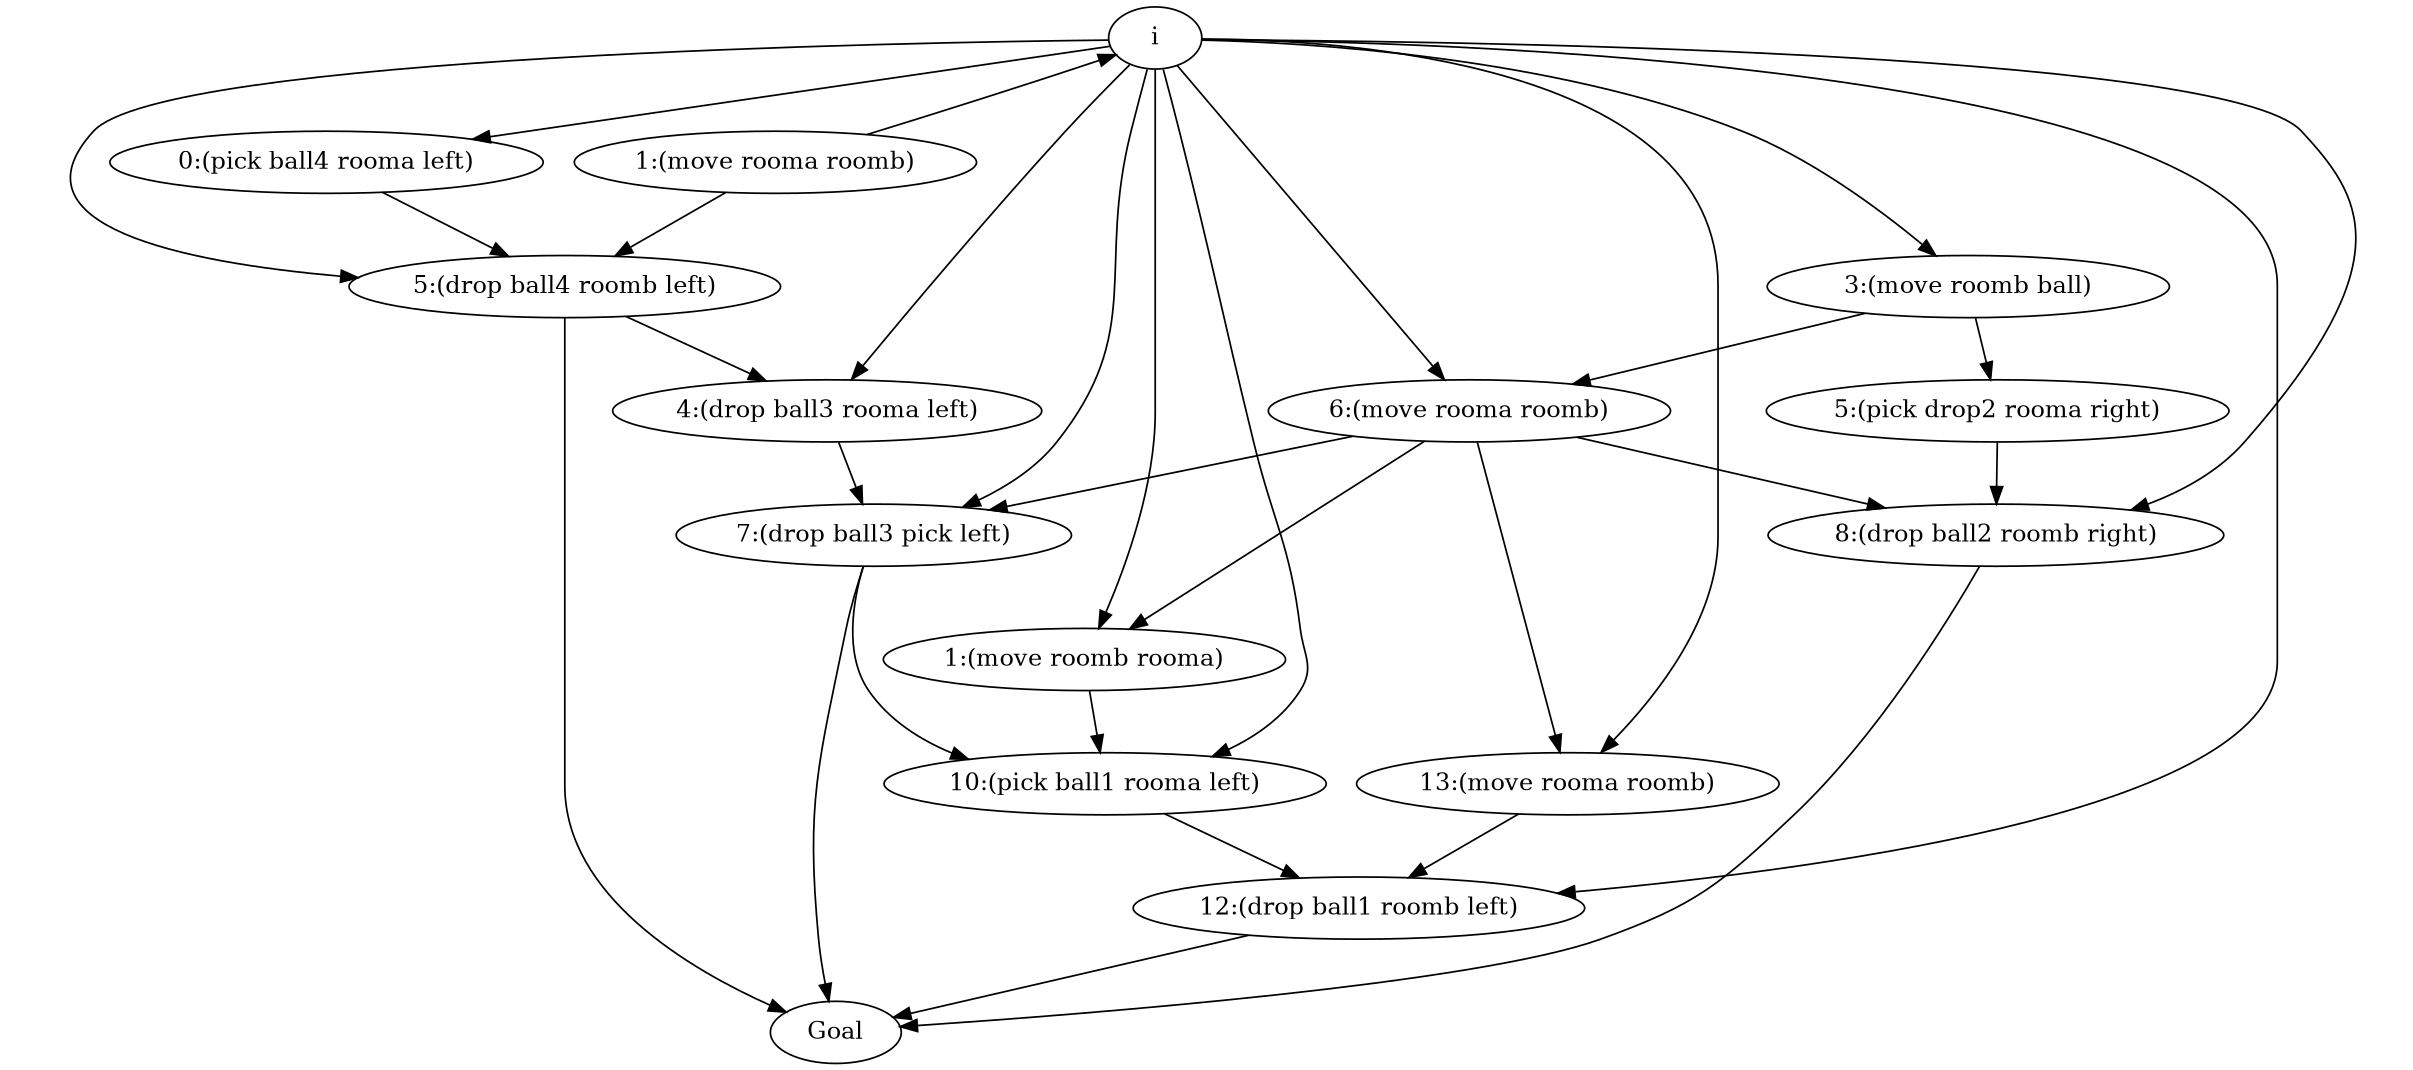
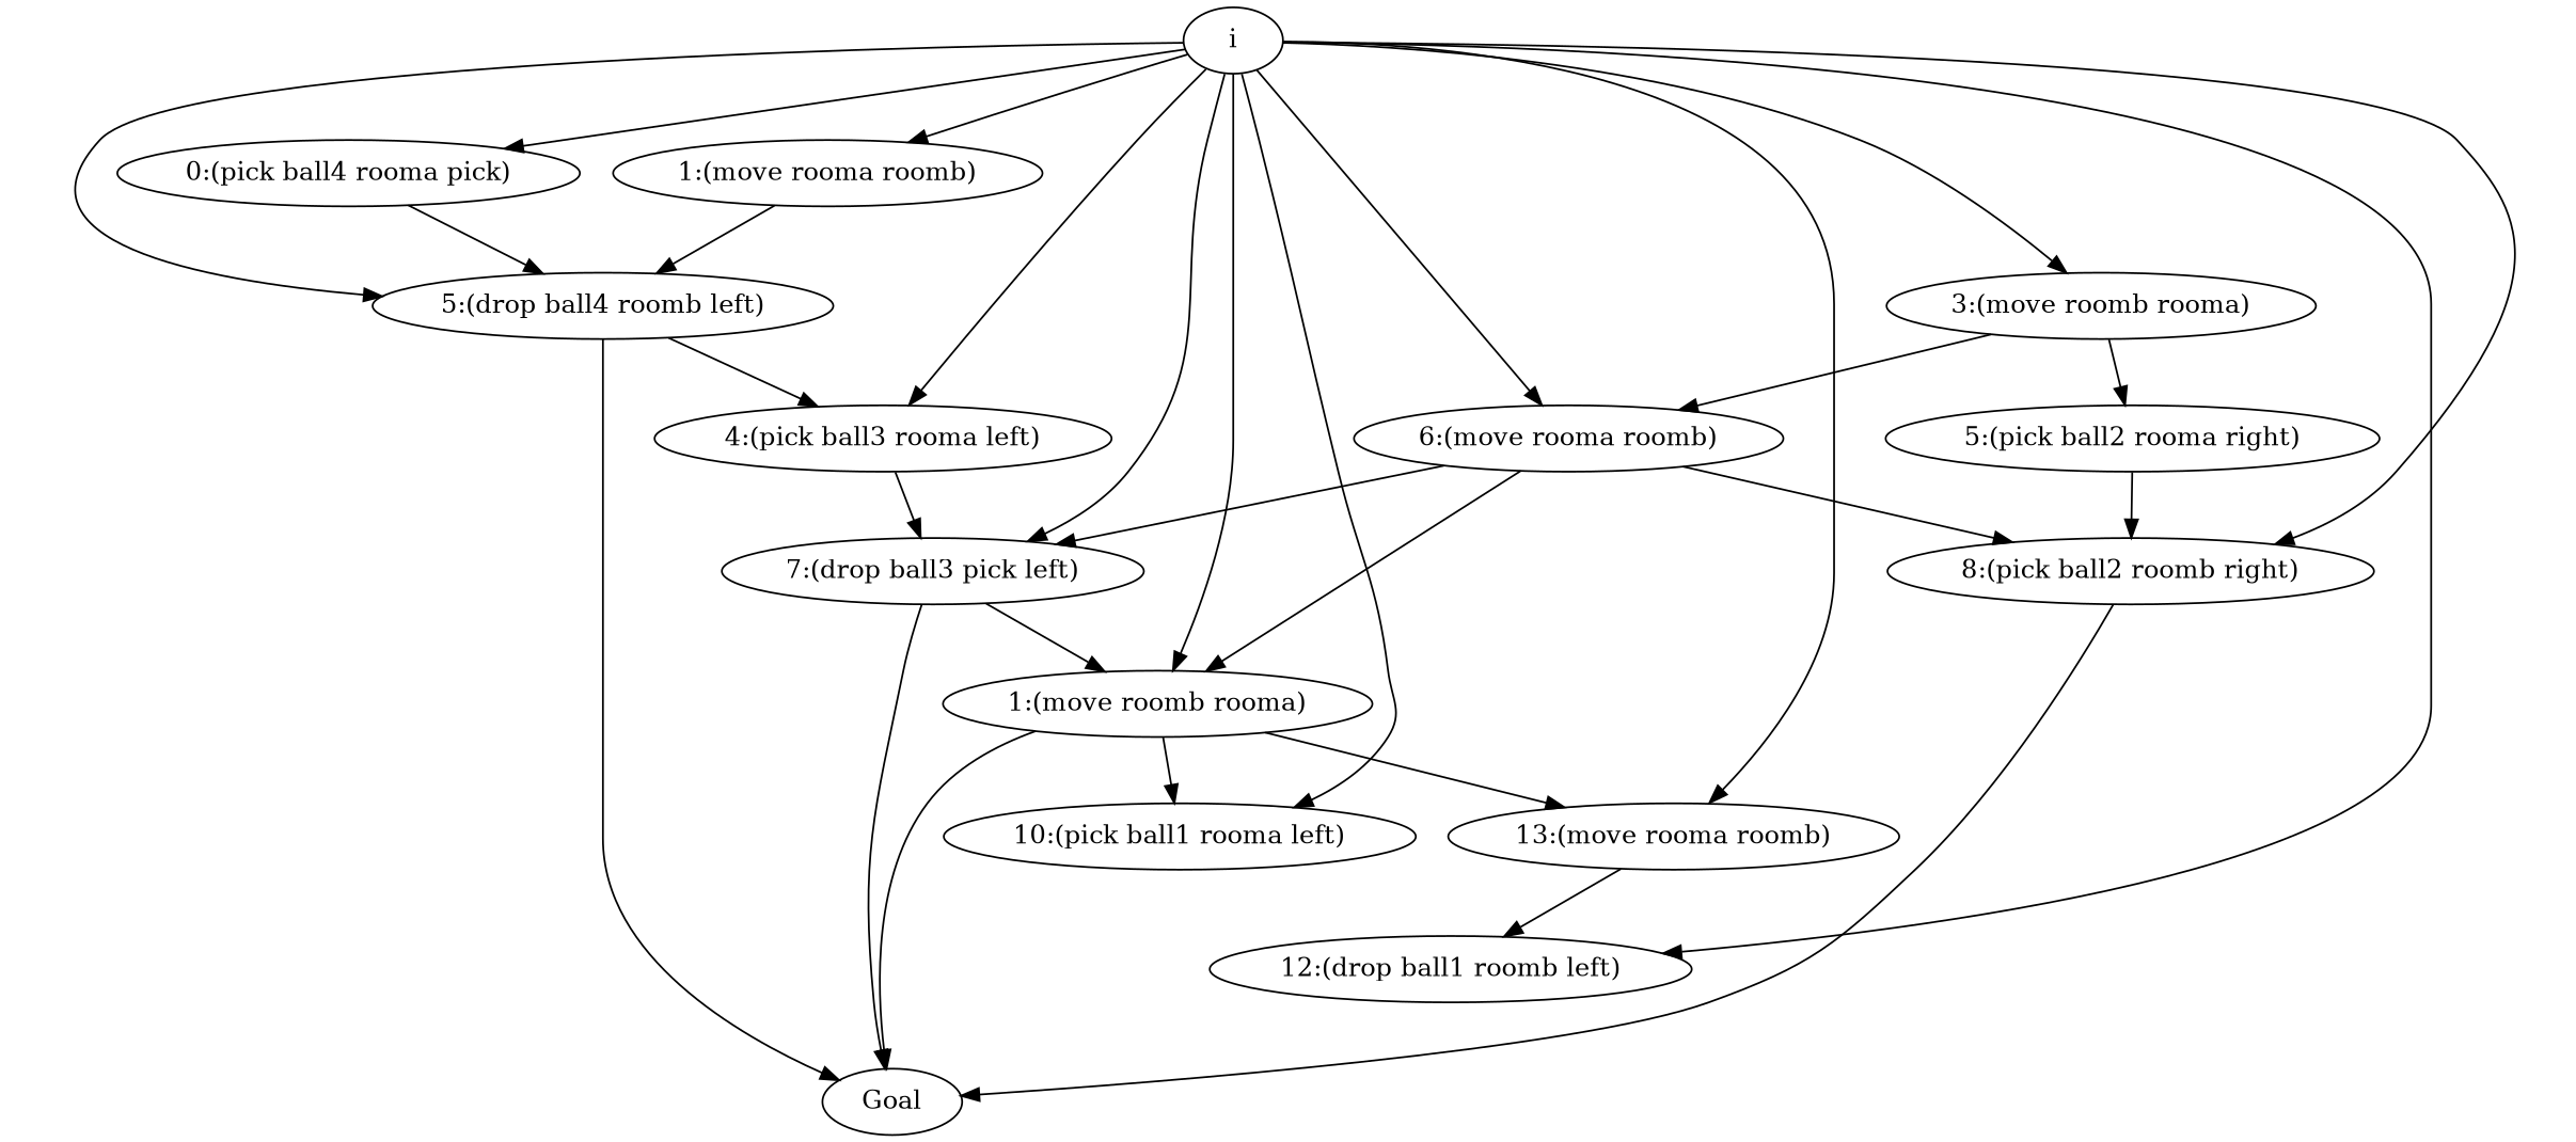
  digraph {
    n1 [label="5:(drop ball4 roomb left)"]
-   "0:(pick ball4 rooma left)"
-   "4:(pick ball3 rooma left)" [label="4:(drop ball3 rooma left)"]
+   "0:(pick ball4 rooma left)" [label="0:(pick ball4 rooma pick)"]
+   "4:(pick ball3 rooma left)"
    " Goal "
    n5 [label="7:(drop ball3 pick left)"]
    "1:(move rooma roomb)"
-   "3:(move roomb rooma)" [label="3:(move roomb ball)"]
-   "5:(pick ball2 rooma right)" [label="5:(pick drop2 rooma right)"]
+   "3:(move roomb rooma)"
+   "5:(pick ball2 rooma right)"
    "6:(move rooma roomb)"
-   "8:(drop ball2 roomb right)"
+   "8:(drop ball2 roomb right)" [label="8:(pick ball2 roomb right)"]
    n11 [label="1:(move roomb rooma)"]
    "10:(pick ball1 rooma left)"
    n13 [label="13:(move rooma roomb)"]
    "12:(drop ball1 roomb left)"
    " i "
    n1 -> "4:(pick ball3 rooma left)"
    n1 -> " Goal "
    "0:(pick ball4 rooma left)" -> n1
    "4:(pick ball3 rooma left)" -> n5
    n5 -> " Goal "
-   n5 -> "10:(pick ball1 rooma left)"
+   n5 -> n11
    "1:(move rooma roomb)" -> n1
    "3:(move roomb rooma)" -> "5:(pick ball2 rooma right)"
    "3:(move roomb rooma)" -> "6:(move rooma roomb)"
    "5:(pick ball2 rooma right)" -> "8:(drop ball2 roomb right)"
    "6:(move rooma roomb)" -> n5
    "6:(move rooma roomb)" -> "8:(drop ball2 roomb right)"
    "6:(move rooma roomb)" -> n11
    "8:(drop ball2 roomb right)" -> " Goal "
    n11 -> "10:(pick ball1 rooma left)"
-   "6:(move rooma roomb)" -> n13
-   "10:(pick ball1 rooma left)" -> "12:(drop ball1 roomb left)"
+   n11 -> n13
    n13 -> "12:(drop ball1 roomb left)"
-   "12:(drop ball1 roomb left)" -> " Goal "
+   n11 -> " Goal "
    " i " -> n1
    " i " -> "0:(pick ball4 rooma left)"
    " i " -> "4:(pick ball3 rooma left)"
    " i " -> n5
-   "1:(move rooma roomb)" -> " i "
+   " i " -> "1:(move rooma roomb)"
    " i " -> "3:(move roomb rooma)"
    " i " -> "6:(move rooma roomb)"
    " i " -> "8:(drop ball2 roomb right)"
    " i " -> n11
    " i " -> "10:(pick ball1 rooma left)"
    " i " -> n13
    " i " -> "12:(drop ball1 roomb left)"
  }
